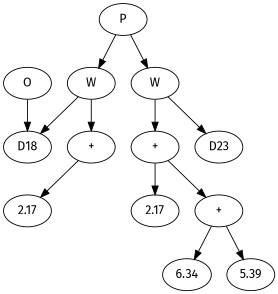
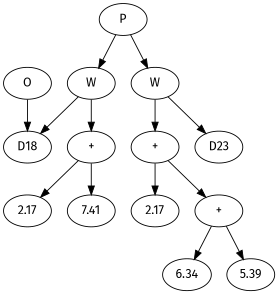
  digraph {
    fontname="Fira Sans"
    node [fontname="Fira Sans"]
    edge [fontname="Fira Sans"]
    n1 [label=O]
    n2 [label=D18]
    n3 [label=P]
    n4 [label=W]
    n5 [label=W]
    n6 [label="+"]
    n7 [label="+"]
    n8 [label=D23]
    n9 [label=2.17]
+   n10 [label=7.41]
    n11 [label=2.17]
    n12 [label="+"]
    n13 [label=6.34]
    n14 [label=5.39]
    n1 -> n2
    n3 -> n4
    n3 -> n5
    n4 -> n2
    n4 -> n6
    n5 -> n7
    n5 -> n8
    n6 -> n9
+   n6 -> n10
    n7 -> n11
    n7 -> n12
    n12 -> n13
    n12 -> n14
  }
